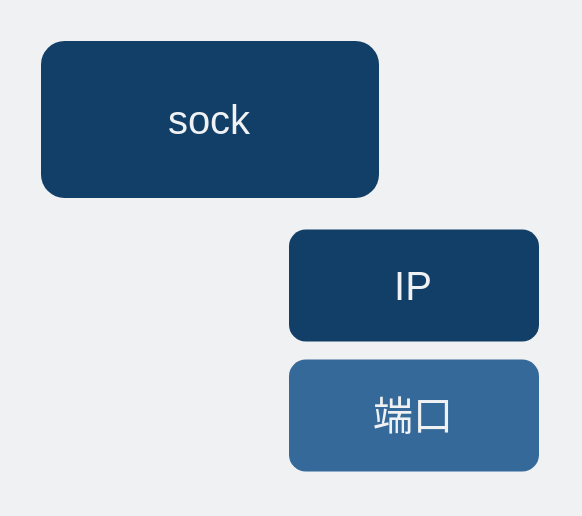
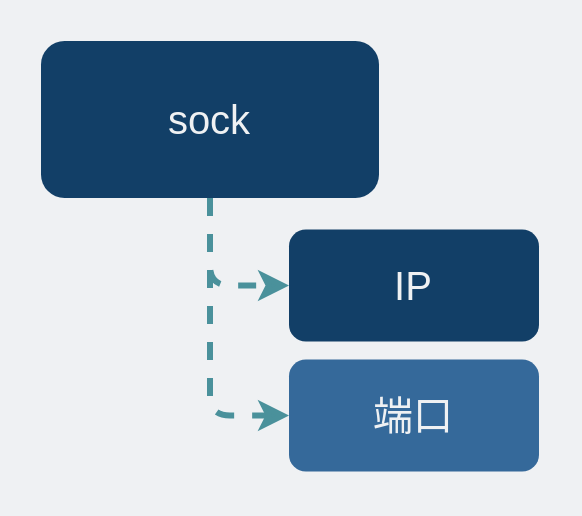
  <mxCell id="0" />
  <mxCell id="1" parent="0" />
+ <mxCell id="2" style="edgeStyle=orthogonalEdgeStyle;rounded=1;orthogonalLoop=1;jettySize=auto;html=1;exitX=0.5;exitY=1;exitDx=0;exitDy=0;entryX=0;entryY=0.5;entryDx=0;entryDy=0;strokeColor=#4A919B;strokeWidth=3;dashed=1;" parent="1" source="4" target="5" edge="1"><mxGeometry relative="1" as="geometry" /></mxCell>
+ <mxCell id="3" style="edgeStyle=orthogonalEdgeStyle;rounded=1;orthogonalLoop=1;jettySize=auto;html=1;exitX=0.5;exitY=1;exitDx=0;exitDy=0;entryX=0;entryY=0.5;entryDx=0;entryDy=0;strokeColor=#4A919B;strokeWidth=3;dashed=1;" parent="1" source="4" target="6" edge="1"><mxGeometry relative="1" as="geometry" /></mxCell>
  <mxCell id="4" value="&lt;font style=&quot;font-size: 20px;&quot; color=&quot;#eff1f3&quot;&gt;sock&lt;/font&gt;" style="rounded=1;whiteSpace=wrap;html=1;fillColor=#123F67;strokeColor=none;" parent="1" vertex="1"><mxGeometry x="20" y="20" width="169" height="78.5" as="geometry" /></mxCell>
  <mxCell id="5" value="&lt;span style=&quot;color: rgb(239, 241, 243); font-size: 20px;&quot;&gt;IP&lt;/span&gt;" style="rounded=1;whiteSpace=wrap;html=1;fillColor=#123f67;strokeColor=none;" parent="1" vertex="1"><mxGeometry x="144" y="114.25" width="125" height="56" as="geometry" /></mxCell>
  <mxCell id="6" value="&lt;span style=&quot;color: rgb(239, 241, 243); font-size: 20px;&quot;&gt;端口&lt;/span&gt;" style="rounded=1;whiteSpace=wrap;html=1;fillColor=#35699A;strokeColor=none;" parent="1" vertex="1"><mxGeometry x="144" y="179.25" width="125" height="56" as="geometry" /></mxCell>
